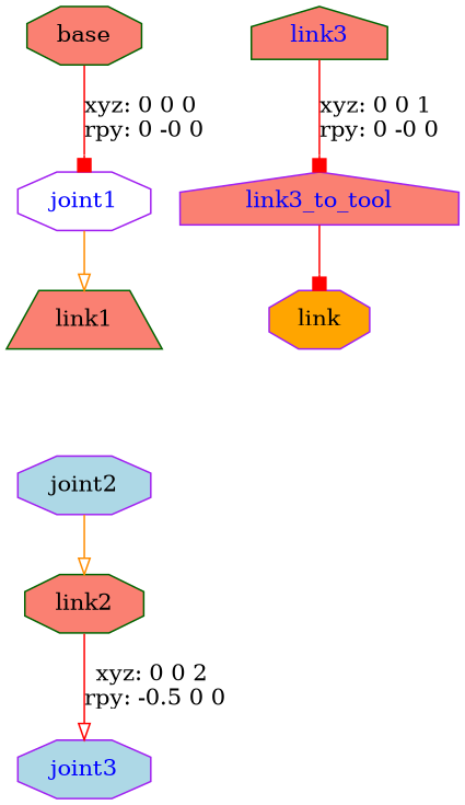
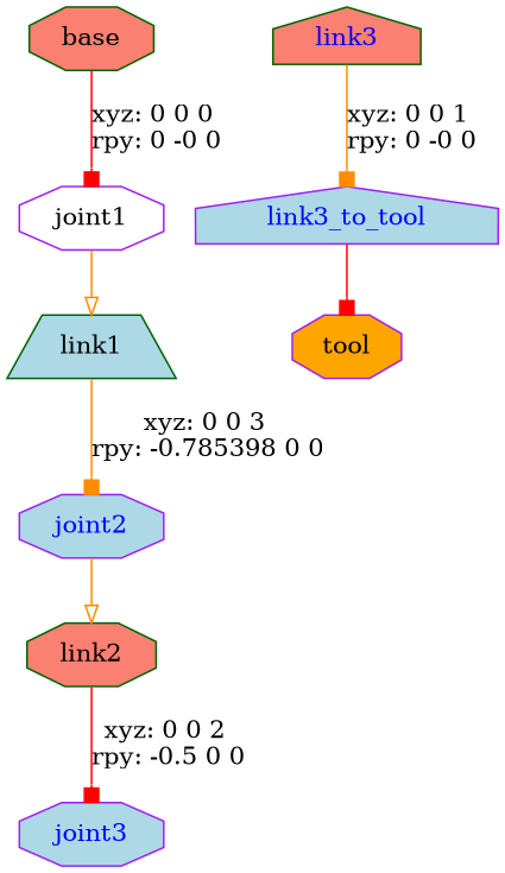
  digraph {
    node [color=purple fillcolor=salmon shape=octagon style=filled fontcolor=blue]
    edge [arrowhead=box color=red]
    n1 [color=darkgreen label=base fontcolor=""]
-   joint1 [fillcolor=white]
-   n3 [color=darkgreen label=link1 shape=trapezium fontcolor=""]
-   joint2 [fillcolor=lightblue fontcolor=black]
+   joint1 [fillcolor=white fontcolor=black]
+   n3 [color=darkgreen fillcolor=lightblue label=link1 shape=trapezium fontcolor=""]
+   joint2 [fillcolor=lightblue]
    n5 [color=darkgreen label=link2 fontcolor=""]
    joint3 [fillcolor=lightblue]
    n7 [color=darkgreen label=link3 shape=house]
-   link3_to_tool [shape=house]
-   n9 [fillcolor=orange label=link fontcolor=""]
+   link3_to_tool [fillcolor=lightblue shape=house]
+   n9 [fillcolor=orange label=tool fontcolor=""]
    n1 -> joint1 [label="xyz: 0 0 0 \nrpy: 0 -0 0"]
    joint1 -> n3 [arrowhead=onormal color=darkorange]
+   n3 -> joint2 [color=darkorange label="xyz: 0 0 3 \nrpy: -0.785398 0 0"]
    joint2 -> n5 [arrowhead=onormal color=darkorange]
-   n5 -> joint3 [arrowhead=onormal label="xyz: 0 0 2 \nrpy: -0.5 0 0"]
-   n7 -> link3_to_tool [label="xyz: 0 0 1 \nrpy: 0 -0 0"]
+   n5 -> joint3 [label="xyz: 0 0 2 \nrpy: -0.5 0 0"]
+   n7 -> link3_to_tool [color=darkorange label="xyz: 0 0 1 \nrpy: 0 -0 0"]
    link3_to_tool -> n9
  }
